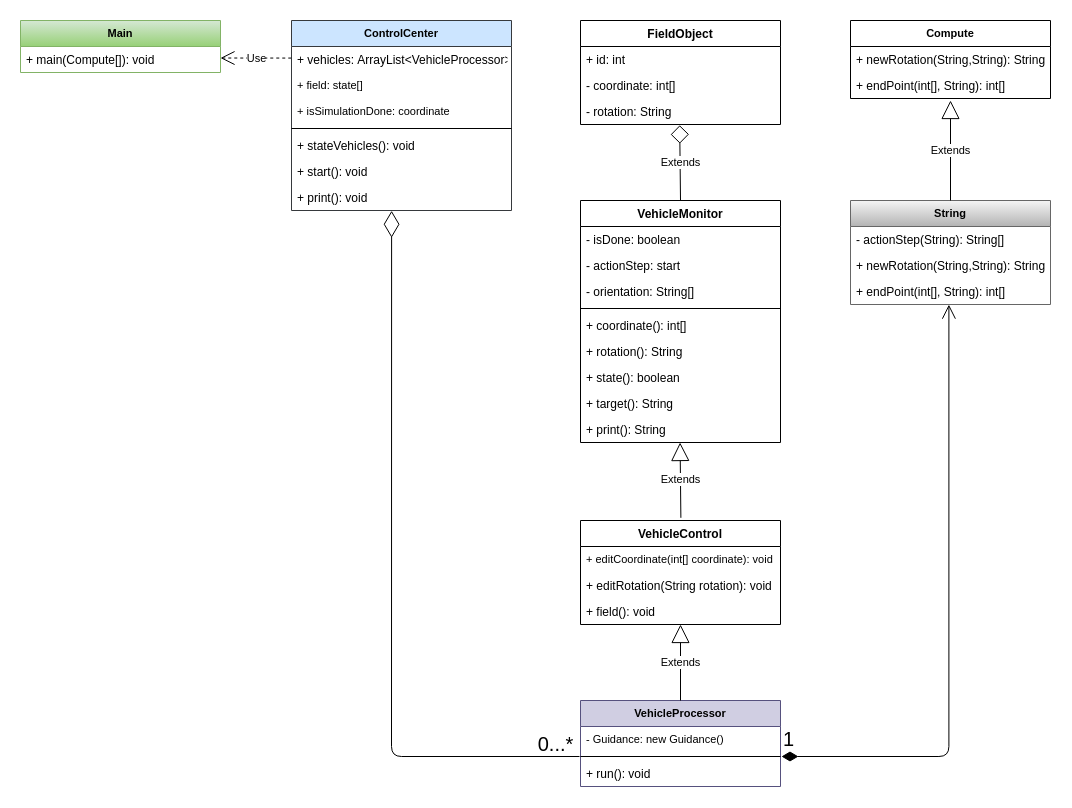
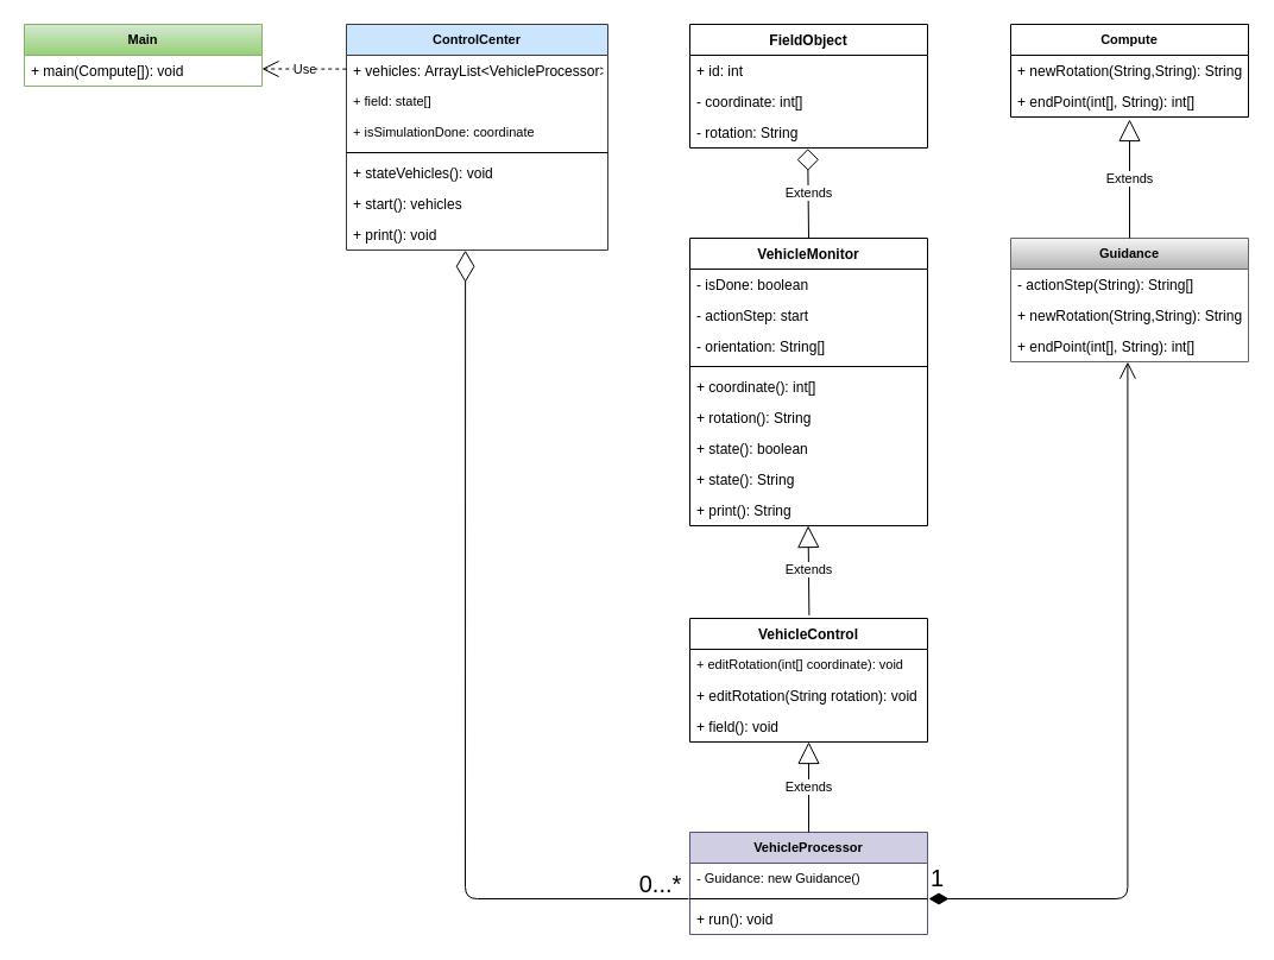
  <mxCell id="0" />
  <mxCell id="1" parent="0" />
  <mxCell id="2" value="FieldObject" style="swimlane;fontStyle=1;align=center;verticalAlign=top;childLayout=stackLayout;horizontal=1;startSize=26;horizontalStack=0;resizeParent=1;resizeParentMax=0;resizeLast=0;collapsible=1;marginBottom=0;" parent="1" vertex="1"><mxGeometry x="580" y="20" width="200" height="104" as="geometry"><mxRectangle x="150" y="310" width="100" height="26" as="alternateBounds" /></mxGeometry></mxCell>
  <mxCell id="3" value="+ id: int" style="text;strokeColor=none;fillColor=none;align=left;verticalAlign=top;spacingLeft=4;spacingRight=4;overflow=hidden;rotatable=0;points=[[0,0.5],[1,0.5]];portConstraint=eastwest;" parent="2" vertex="1"><mxGeometry y="26" width="200" height="26" as="geometry" /></mxCell>
  <mxCell id="4" value="- coordinate: int[]" style="text;strokeColor=none;fillColor=none;align=left;verticalAlign=top;spacingLeft=4;spacingRight=4;overflow=hidden;rotatable=0;points=[[0,0.5],[1,0.5]];portConstraint=eastwest;" parent="2" vertex="1"><mxGeometry y="52" width="200" height="26" as="geometry" /></mxCell>
  <mxCell id="5" value="- rotation: String" style="text;strokeColor=none;fillColor=none;align=left;verticalAlign=top;spacingLeft=4;spacingRight=4;overflow=hidden;rotatable=0;points=[[0,0.5],[1,0.5]];portConstraint=eastwest;" parent="2" vertex="1"><mxGeometry y="78" width="200" height="26" as="geometry" /></mxCell>
  <mxCell id="6" value="VehicleMonitor" style="swimlane;fontStyle=1;align=center;verticalAlign=top;childLayout=stackLayout;horizontal=1;startSize=26;horizontalStack=0;resizeParent=1;resizeParentMax=0;resizeLast=0;collapsible=1;marginBottom=0;" parent="1" vertex="1"><mxGeometry x="580" y="200" width="200" height="242" as="geometry" /></mxCell>
  <mxCell id="7" value="- isDone: boolean" style="text;strokeColor=none;fillColor=none;align=left;verticalAlign=top;spacingLeft=4;spacingRight=4;overflow=hidden;rotatable=0;points=[[0,0.5],[1,0.5]];portConstraint=eastwest;" parent="6" vertex="1"><mxGeometry y="26" width="200" height="26" as="geometry" /></mxCell>
  <mxCell id="8" value="- actionStep: start" style="text;strokeColor=none;fillColor=none;align=left;verticalAlign=top;spacingLeft=4;spacingRight=4;overflow=hidden;rotatable=0;points=[[0,0.5],[1,0.5]];portConstraint=eastwest;" parent="6" vertex="1"><mxGeometry y="52" width="200" height="26" as="geometry" /></mxCell>
  <mxCell id="9" value="- orientation: String[]" style="text;strokeColor=none;fillColor=none;align=left;verticalAlign=top;spacingLeft=4;spacingRight=4;overflow=hidden;rotatable=0;points=[[0,0.5],[1,0.5]];portConstraint=eastwest;" parent="6" vertex="1"><mxGeometry y="78" width="200" height="26" as="geometry" /></mxCell>
  <mxCell id="10" value="" style="line;strokeWidth=1;fillColor=none;align=left;verticalAlign=middle;spacingTop=-1;spacingLeft=3;spacingRight=3;rotatable=0;labelPosition=right;points=[];portConstraint=eastwest;" parent="6" vertex="1"><mxGeometry y="104" width="200" height="8" as="geometry" /></mxCell>
  <mxCell id="11" value="+ coordinate(): int[]" style="text;strokeColor=none;fillColor=none;align=left;verticalAlign=top;spacingLeft=4;spacingRight=4;overflow=hidden;rotatable=0;points=[[0,0.5],[1,0.5]];portConstraint=eastwest;" parent="6" vertex="1"><mxGeometry y="112" width="200" height="26" as="geometry" /></mxCell>
  <mxCell id="12" value="+ rotation(): String" style="text;strokeColor=none;fillColor=none;align=left;verticalAlign=top;spacingLeft=4;spacingRight=4;overflow=hidden;rotatable=0;points=[[0,0.5],[1,0.5]];portConstraint=eastwest;" parent="6" vertex="1"><mxGeometry y="138" width="200" height="26" as="geometry" /></mxCell>
  <mxCell id="13" value="+ state(): boolean" style="text;strokeColor=none;fillColor=none;align=left;verticalAlign=top;spacingLeft=4;spacingRight=4;overflow=hidden;rotatable=0;points=[[0,0.5],[1,0.5]];portConstraint=eastwest;" parent="6" vertex="1"><mxGeometry y="164" width="200" height="26" as="geometry" /></mxCell>
- <mxCell id="14" value="+ target(): String" style="text;strokeColor=none;fillColor=none;align=left;verticalAlign=top;spacingLeft=4;spacingRight=4;overflow=hidden;rotatable=0;points=[[0,0.5],[1,0.5]];portConstraint=eastwest;" parent="6" vertex="1"><mxGeometry y="190" width="200" height="26" as="geometry" /></mxCell>
+ <mxCell id="14" value="+ state(): String" style="text;strokeColor=none;fillColor=none;align=left;verticalAlign=top;spacingLeft=4;spacingRight=4;overflow=hidden;rotatable=0;points=[[0,0.5],[1,0.5]];portConstraint=eastwest;" parent="6" vertex="1"><mxGeometry y="190" width="200" height="26" as="geometry" /></mxCell>
  <mxCell id="15" value="+ print(): String" style="text;strokeColor=none;fillColor=none;align=left;verticalAlign=top;spacingLeft=4;spacingRight=4;overflow=hidden;rotatable=0;points=[[0,0.5],[1,0.5]];portConstraint=eastwest;" parent="6" vertex="1"><mxGeometry y="216" width="200" height="26" as="geometry" /></mxCell>
  <mxCell id="16" value="VehicleControl" style="swimlane;fontStyle=1;align=center;verticalAlign=top;childLayout=stackLayout;horizontal=1;startSize=26;horizontalStack=0;resizeParent=1;resizeParentMax=0;resizeLast=0;collapsible=1;marginBottom=0;" parent="1" vertex="1"><mxGeometry x="580" y="520" width="200" height="104" as="geometry" /></mxCell>
- <mxCell id="17" value="+ editCoordinate(int[] coordinate): void" style="text;strokeColor=none;fillColor=none;align=left;verticalAlign=top;spacingLeft=4;spacingRight=4;overflow=hidden;rotatable=0;points=[[0,0.5],[1,0.5]];portConstraint=eastwest;fontSize=11;" parent="16" vertex="1"><mxGeometry y="26" width="200" height="26" as="geometry" /></mxCell>
+ <mxCell id="17" value="+ editRotation(int[] coordinate): void" style="text;strokeColor=none;fillColor=none;align=left;verticalAlign=top;spacingLeft=4;spacingRight=4;overflow=hidden;rotatable=0;points=[[0,0.5],[1,0.5]];portConstraint=eastwest;fontSize=11;" parent="16" vertex="1"><mxGeometry y="26" width="200" height="26" as="geometry" /></mxCell>
  <mxCell id="18" value="+ editRotation(String rotation): void" style="text;strokeColor=none;fillColor=none;align=left;verticalAlign=top;spacingLeft=4;spacingRight=4;overflow=hidden;rotatable=0;points=[[0,0.5],[1,0.5]];portConstraint=eastwest;" parent="16" vertex="1"><mxGeometry y="52" width="200" height="26" as="geometry" /></mxCell>
  <mxCell id="19" value="+ field(): void" style="text;strokeColor=none;fillColor=none;align=left;verticalAlign=top;spacingLeft=4;spacingRight=4;overflow=hidden;rotatable=0;points=[[0,0.5],[1,0.5]];portConstraint=eastwest;" parent="16" vertex="1"><mxGeometry y="78" width="200" height="26" as="geometry" /></mxCell>
  <mxCell id="20" value="VehicleProcessor" style="swimlane;fontStyle=1;align=center;verticalAlign=top;childLayout=stackLayout;horizontal=1;startSize=26;horizontalStack=0;resizeParent=1;resizeParentMax=0;resizeLast=0;collapsible=1;marginBottom=0;fontSize=11;fillColor=#d0cee2;strokeColor=#56517e;" parent="1" vertex="1"><mxGeometry x="580" y="700" width="200" height="86" as="geometry" /></mxCell>
  <mxCell id="21" value="- Guidance: new Guidance()" style="text;strokeColor=none;fillColor=none;align=left;verticalAlign=top;spacingLeft=4;spacingRight=4;overflow=hidden;rotatable=0;points=[[0,0.5],[1,0.5]];portConstraint=eastwest;fontSize=11;" parent="20" vertex="1"><mxGeometry y="26" width="200" height="26" as="geometry" /></mxCell>
  <mxCell id="22" value="" style="line;strokeWidth=1;fillColor=none;align=left;verticalAlign=middle;spacingTop=-1;spacingLeft=3;spacingRight=3;rotatable=0;labelPosition=right;points=[];portConstraint=eastwest;" vertex="1" parent="20"><mxGeometry y="52" width="200" height="8" as="geometry" /></mxCell>
  <mxCell id="23" value="+ run(): void" style="text;strokeColor=none;fillColor=none;align=left;verticalAlign=top;spacingLeft=4;spacingRight=4;overflow=hidden;rotatable=0;points=[[0,0.5],[1,0.5]];portConstraint=eastwest;" parent="20" vertex="1"><mxGeometry y="60" width="200" height="26" as="geometry" /></mxCell>
  <mxCell id="24" value="Main" style="swimlane;fontStyle=1;align=center;verticalAlign=top;childLayout=stackLayout;horizontal=1;startSize=26;horizontalStack=0;resizeParent=1;resizeParentMax=0;resizeLast=0;collapsible=1;marginBottom=0;fontSize=11;gradientColor=#97d077;fillColor=#d5e8d4;strokeColor=#82b366;" parent="1" vertex="1"><mxGeometry x="20" y="20" width="200" height="52" as="geometry" /></mxCell>
  <mxCell id="25" value="+ main(Compute[]): void" style="text;strokeColor=none;fillColor=none;align=left;verticalAlign=top;spacingLeft=4;spacingRight=4;overflow=hidden;rotatable=0;points=[[0,0.5],[1,0.5]];portConstraint=eastwest;" parent="24" vertex="1"><mxGeometry y="26" width="200" height="26" as="geometry" /></mxCell>
  <mxCell id="26" value="Compute" style="swimlane;fontStyle=1;align=center;verticalAlign=top;childLayout=stackLayout;horizontal=1;startSize=26;horizontalStack=0;resizeParent=1;resizeParentMax=0;resizeLast=0;collapsible=1;marginBottom=0;fontSize=11;" parent="1" vertex="1"><mxGeometry x="850" y="20" width="200" height="78" as="geometry" /></mxCell>
  <mxCell id="27" value="+ newRotation(String,String): String" style="text;strokeColor=none;fillColor=none;align=left;verticalAlign=top;spacingLeft=4;spacingRight=4;overflow=hidden;rotatable=0;points=[[0,0.5],[1,0.5]];portConstraint=eastwest;" parent="26" vertex="1"><mxGeometry y="26" width="200" height="26" as="geometry" /></mxCell>
  <mxCell id="28" value="+ endPoint(int[], String): int[]" style="text;strokeColor=none;fillColor=none;align=left;verticalAlign=top;spacingLeft=4;spacingRight=4;overflow=hidden;rotatable=0;points=[[0,0.5],[1,0.5]];portConstraint=eastwest;" parent="26" vertex="1"><mxGeometry y="52" width="200" height="26" as="geometry" /></mxCell>
- <mxCell id="29" value="String" style="swimlane;fontStyle=1;align=center;verticalAlign=top;childLayout=stackLayout;horizontal=1;startSize=26;horizontalStack=0;resizeParent=1;resizeParentMax=0;resizeLast=0;collapsible=1;marginBottom=0;fontSize=11;gradientColor=#b3b3b3;fillColor=#f5f5f5;strokeColor=#666666;" parent="1" vertex="1"><mxGeometry x="850" y="200" width="200" height="104" as="geometry" /></mxCell>
+ <mxCell id="29" value="Guidance" style="swimlane;fontStyle=1;align=center;verticalAlign=top;childLayout=stackLayout;horizontal=1;startSize=26;horizontalStack=0;resizeParent=1;resizeParentMax=0;resizeLast=0;collapsible=1;marginBottom=0;fontSize=11;gradientColor=#b3b3b3;fillColor=#f5f5f5;strokeColor=#666666;" parent="1" vertex="1"><mxGeometry x="850" y="200" width="200" height="104" as="geometry" /></mxCell>
  <mxCell id="30" value="- actionStep(String): String[]" style="text;strokeColor=none;fillColor=none;align=left;verticalAlign=top;spacingLeft=4;spacingRight=4;overflow=hidden;rotatable=0;points=[[0,0.5],[1,0.5]];portConstraint=eastwest;" parent="29" vertex="1"><mxGeometry y="26" width="200" height="26" as="geometry" /></mxCell>
  <mxCell id="31" value="+ newRotation(String,String): String" style="text;strokeColor=none;fillColor=none;align=left;verticalAlign=top;spacingLeft=4;spacingRight=4;overflow=hidden;rotatable=0;points=[[0,0.5],[1,0.5]];portConstraint=eastwest;" parent="29" vertex="1"><mxGeometry y="52" width="200" height="26" as="geometry" /></mxCell>
  <mxCell id="32" value="+ endPoint(int[], String): int[]" style="text;strokeColor=none;fillColor=none;align=left;verticalAlign=top;spacingLeft=4;spacingRight=4;overflow=hidden;rotatable=0;points=[[0,0.5],[1,0.5]];portConstraint=eastwest;" parent="29" vertex="1"><mxGeometry y="78" width="200" height="26" as="geometry" /></mxCell>
  <mxCell id="33" value="Extends" style="endArrow=diamond;endSize=16;endFill=0;html=1;fontSize=11;exitX=0.5;exitY=0;exitDx=0;exitDy=0;entryX=0.496;entryY=1.027;entryDx=0;entryDy=0;entryPerimeter=0;" parent="1" source="6" target="5" edge="1"><mxGeometry width="160" relative="1" as="geometry"><mxPoint x="710" y="140" as="sourcePoint" /><mxPoint x="680" y="130" as="targetPoint" /></mxGeometry></mxCell>
  <mxCell id="34" value="Extends" style="endArrow=block;endSize=16;endFill=0;html=1;fontSize=11;exitX=0.5;exitY=0;exitDx=0;exitDy=0;" parent="1" source="29" edge="1"><mxGeometry width="160" relative="1" as="geometry"><mxPoint x="950.38" y="175.3" as="sourcePoint" /><mxPoint x="950" y="100" as="targetPoint" /></mxGeometry></mxCell>
  <mxCell id="35" value="Extends" style="endArrow=block;endSize=16;endFill=0;html=1;fontSize=11;exitX=0.5;exitY=0;exitDx=0;exitDy=0;entryX=0.496;entryY=1.027;entryDx=0;entryDy=0;entryPerimeter=0;" parent="1" edge="1"><mxGeometry width="160" relative="1" as="geometry"><mxPoint x="680.38" y="517.3" as="sourcePoint" /><mxPoint x="679.58" y="442.002" as="targetPoint" /></mxGeometry></mxCell>
  <mxCell id="36" value="Extends" style="endArrow=block;endSize=16;endFill=0;html=1;fontSize=11;exitX=0.5;exitY=0;exitDx=0;exitDy=0;" parent="1" source="20" edge="1"><mxGeometry width="160" relative="1" as="geometry"><mxPoint x="680" y="690" as="sourcePoint" /><mxPoint x="680" y="624" as="targetPoint" /></mxGeometry></mxCell>
  <mxCell id="37" value="ControlCenter" style="swimlane;fontStyle=1;align=center;verticalAlign=top;childLayout=stackLayout;horizontal=1;startSize=26;horizontalStack=0;resizeParent=1;resizeParentMax=0;resizeLast=0;collapsible=1;marginBottom=0;fontSize=11;fillColor=#cce5ff;strokeColor=#36393d;" parent="1" vertex="1"><mxGeometry x="291" y="20" width="220" height="190" as="geometry" /></mxCell>
  <mxCell id="38" value="+ vehicles: ArrayList&lt;VehicleProcessor&gt;" style="text;strokeColor=none;fillColor=none;align=left;verticalAlign=top;spacingLeft=4;spacingRight=4;overflow=hidden;rotatable=0;points=[[0,0.5],[1,0.5]];portConstraint=eastwest;" parent="37" vertex="1"><mxGeometry y="26" width="220" height="26" as="geometry" /></mxCell>
  <mxCell id="39" value="+ field: state[]" style="text;strokeColor=none;fillColor=none;align=left;verticalAlign=top;spacingLeft=4;spacingRight=4;overflow=hidden;rotatable=0;points=[[0,0.5],[1,0.5]];portConstraint=eastwest;fontSize=11;" parent="37" vertex="1"><mxGeometry y="52" width="220" height="26" as="geometry" /></mxCell>
  <mxCell id="40" value="+ isSimulationDone: coordinate" style="text;strokeColor=none;fillColor=none;align=left;verticalAlign=top;spacingLeft=4;spacingRight=4;overflow=hidden;rotatable=0;points=[[0,0.5],[1,0.5]];portConstraint=eastwest;fontSize=11;" parent="37" vertex="1"><mxGeometry y="78" width="220" height="26" as="geometry" /></mxCell>
  <mxCell id="41" value="" style="line;strokeWidth=1;fillColor=none;align=left;verticalAlign=middle;spacingTop=-1;spacingLeft=3;spacingRight=3;rotatable=0;labelPosition=right;points=[];portConstraint=eastwest;" parent="37" vertex="1"><mxGeometry y="104" width="220" height="8" as="geometry" /></mxCell>
  <mxCell id="42" value="+ stateVehicles(): void" style="text;strokeColor=none;fillColor=none;align=left;verticalAlign=top;spacingLeft=4;spacingRight=4;overflow=hidden;rotatable=0;points=[[0,0.5],[1,0.5]];portConstraint=eastwest;" parent="37" vertex="1"><mxGeometry y="112" width="220" height="26" as="geometry" /></mxCell>
- <mxCell id="43" value="+ start(): void" style="text;strokeColor=none;fillColor=none;align=left;verticalAlign=top;spacingLeft=4;spacingRight=4;overflow=hidden;rotatable=0;points=[[0,0.5],[1,0.5]];portConstraint=eastwest;" parent="37" vertex="1"><mxGeometry y="138" width="220" height="26" as="geometry" /></mxCell>
+ <mxCell id="43" value="+ start(): vehicles" style="text;strokeColor=none;fillColor=none;align=left;verticalAlign=top;spacingLeft=4;spacingRight=4;overflow=hidden;rotatable=0;points=[[0,0.5],[1,0.5]];portConstraint=eastwest;" parent="37" vertex="1"><mxGeometry y="138" width="220" height="26" as="geometry" /></mxCell>
  <mxCell id="44" value="+ print(): void" style="text;strokeColor=none;fillColor=none;align=left;verticalAlign=top;spacingLeft=4;spacingRight=4;overflow=hidden;rotatable=0;points=[[0,0.5],[1,0.5]];portConstraint=eastwest;" parent="37" vertex="1"><mxGeometry y="164" width="220" height="26" as="geometry" /></mxCell>
  <mxCell id="45" value="1" style="endArrow=open;html=1;endSize=12;startArrow=diamondThin;startSize=14;startFill=1;edgeStyle=orthogonalEdgeStyle;align=left;verticalAlign=bottom;fontSize=20;entryX=0.492;entryY=1.004;entryDx=0;entryDy=0;entryPerimeter=0;" parent="1" target="32" edge="1"><mxGeometry x="-1" y="3" relative="1" as="geometry"><mxPoint x="781" y="756" as="sourcePoint" /><mxPoint x="948.6" y="306.286" as="targetPoint" /><Array as="points"><mxPoint x="948" y="756" /></Array></mxGeometry></mxCell>
  <mxCell id="46" value="0...*" style="text;html=1;align=center;verticalAlign=middle;resizable=0;points=[];autosize=1;strokeColor=none;fontSize=20;" parent="1" vertex="1"><mxGeometry x="530" y="728" width="50" height="30" as="geometry" /></mxCell>
  <mxCell id="47" value="" style="endArrow=diamondThin;endFill=0;endSize=24;html=1;entryX=0.455;entryY=1.01;entryDx=0;entryDy=0;entryPerimeter=0;" edge="1" parent="1" target="44"><mxGeometry width="160" relative="1" as="geometry"><mxPoint x="579" y="756" as="sourcePoint" /><mxPoint x="391" y="212" as="targetPoint" /><Array as="points"><mxPoint x="391" y="756" /></Array></mxGeometry></mxCell>
  <mxCell id="48" value="Use" style="endArrow=open;endSize=12;dashed=1;html=1;entryX=1;entryY=0.443;entryDx=0;entryDy=0;entryPerimeter=0;exitX=-0.001;exitY=0.445;exitDx=0;exitDy=0;exitPerimeter=0;" edge="1" parent="1" source="38" target="25"><mxGeometry width="160" relative="1" as="geometry"><mxPoint x="291" y="66" as="sourcePoint" /><mxPoint x="241" y="220" as="targetPoint" /></mxGeometry></mxCell>
